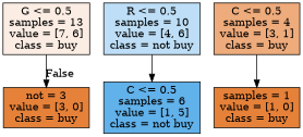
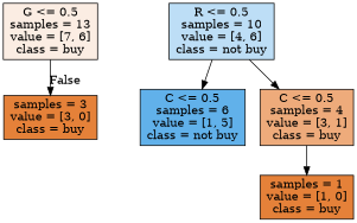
  digraph {
    node [color=black fillcolor="#e58139" shape=box style=filled]
    n1 [fillcolor="#fbede3" label="G <= 0.5\nsamples = 13\nvalue = [7, 6]\nclass = buy"]
-   n2 [label="not = 3\nvalue = [3, 0]\nclass = buy"]
+   n2 [label="samples = 3\nvalue = [3, 0]\nclass = buy"]
    n3 [fillcolor="#bddef6" label="R <= 0.5\nsamples = 10\nvalue = [4, 6]\nclass = not buy"]
    n4 [fillcolor="#61b1ea" label="C <= 0.5\nsamples = 6\nvalue = [1, 5]\nclass = not buy"]
    n5 [fillcolor="#eeab7b" label="C <= 0.5\nsamples = 4\nvalue = [3, 1]\nclass = buy"]
    n6 [label="samples = 1\nvalue = [1, 0]\nclass = buy"]
    n1 -> n2 [headlabel=False labelangle=-45 labeldistance=2.5]
    n3 -> n4
+   n3 -> n5
    n5 -> n6
  }
